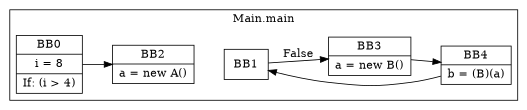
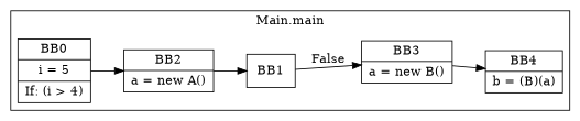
  digraph {
    rankdir=LR
    node [shape=record]
-   n1 [label="BB0|i = 8|If: (i \> 4)"]
+   n1 [label="BB0|i = 5|If: (i \> 4)"]
    n2 [label="BB2|a = new A()"]
    n3 [label="BB3|a = new B()"]
    n4 [label="BB4|b = (B)(a)"]
    n5 [label=BB1]
    subgraph cluster_1 {
      label="Main.main"
      n1
      n2
      n3
      n4
      n5
    }
    n1 -> n2
    n3 -> n4
-   n4 -> n5
+   n2 -> n5
    n5 -> n3 [label=False]
  }
